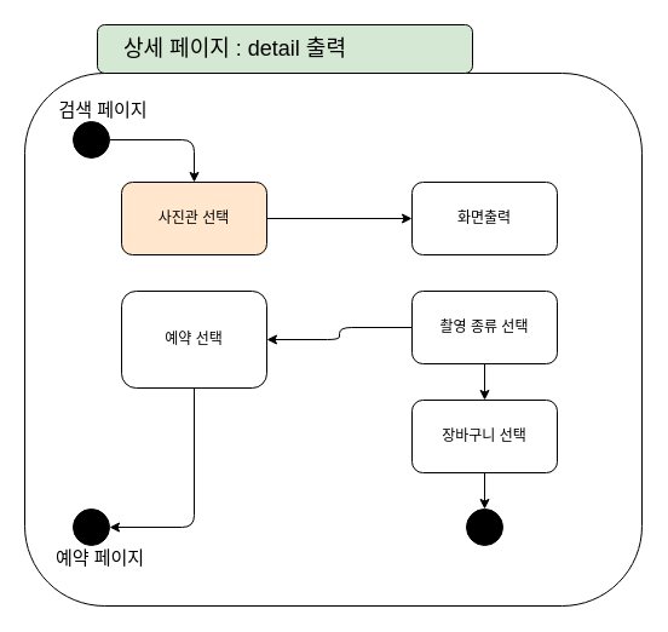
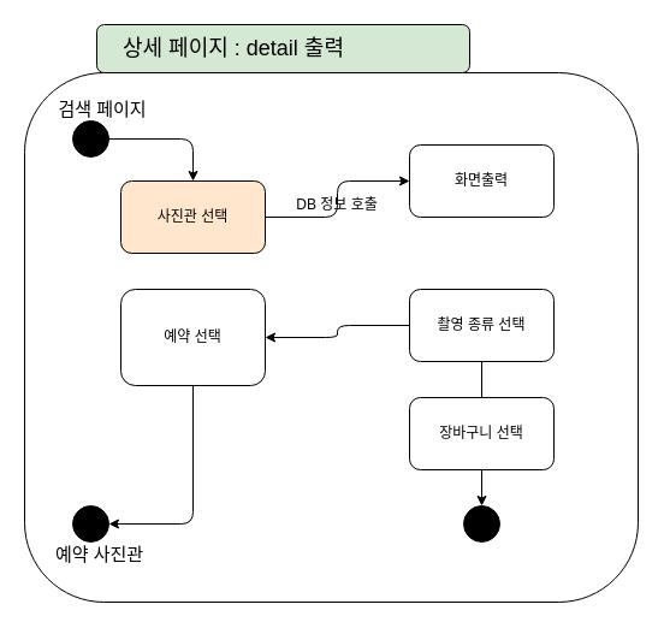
  <mxCell id="0" />
  <mxCell id="1" parent="0" />
  <mxCell id="2" value="" style="whiteSpace=wrap;html=1;rounded=1;" parent="1" vertex="1"><mxGeometry x="20" y="60" width="510" height="440" as="geometry" /></mxCell>
  <mxCell id="3" value="" style="edgeStyle=orthogonalEdgeStyle;orthogonalLoop=1;jettySize=auto;html=1;" parent="1" source="4" target="7" edge="1"><mxGeometry relative="1" as="geometry" /></mxCell>
  <mxCell id="4" value="" style="ellipse;whiteSpace=wrap;html=1;aspect=fixed;rounded=1;fillColor=#000000;" parent="1" vertex="1"><mxGeometry x="60" y="100" width="30" height="30" as="geometry" /></mxCell>
  <mxCell id="5" value="&lt;span style=&quot;font-size: 15px&quot;&gt;검색 페이지&lt;/span&gt;" style="text;html=1;strokeColor=none;fillColor=none;align=center;verticalAlign=middle;whiteSpace=wrap;rounded=1;" parent="1" vertex="1"><mxGeometry x="40" y="80" width="90" height="20" as="geometry" /></mxCell>
  <mxCell id="6" value="" style="edgeStyle=orthogonalEdgeStyle;orthogonalLoop=1;jettySize=auto;html=1;" parent="1" source="7" target="8" edge="1"><mxGeometry relative="1" as="geometry" /></mxCell>
  <mxCell id="7" value="사진관 선택" style="whiteSpace=wrap;html=1;rounded=1;fillColor=#ffe6cc;" parent="1" vertex="1"><mxGeometry x="100" y="150" width="120" height="60" as="geometry" /></mxCell>
- <mxCell id="8" value="화면출력" style="whiteSpace=wrap;html=1;rounded=1;" parent="1" vertex="1"><mxGeometry x="340" y="150" width="120" height="60" as="geometry" /></mxCell>
+ <mxCell id="8" value="화면출력" style="whiteSpace=wrap;html=1;rounded=1;" parent="1" vertex="1"><mxGeometry x="340" y="120" width="120" height="60" as="geometry" /></mxCell>
  <mxCell id="9" value="" style="ellipse;whiteSpace=wrap;html=1;aspect=fixed;rounded=1;fillColor=#000000;" parent="1" vertex="1"><mxGeometry x="60" y="420" width="30" height="30" as="geometry" /></mxCell>
- <mxCell id="10" value="&lt;span style=&quot;font-size: 15px&quot;&gt;예약 페이지&lt;/span&gt;" style="text;html=1;strokeColor=none;fillColor=none;align=center;verticalAlign=middle;whiteSpace=wrap;rounded=1;" parent="1" vertex="1"><mxGeometry x="35" y="450" width="95" height="20" as="geometry" /></mxCell>
+ <mxCell id="10" value="&lt;span style=&quot;font-size: 15px&quot;&gt;예약 사진관&lt;/span&gt;" style="text;html=1;strokeColor=none;fillColor=none;align=center;verticalAlign=middle;whiteSpace=wrap;rounded=1;" parent="1" vertex="1"><mxGeometry x="35" y="450" width="95" height="20" as="geometry" /></mxCell>
  <mxCell id="11" value="&lt;span style=&quot;font-size: 18px&quot;&gt;&amp;nbsp; &amp;nbsp; 상세 페이지 : detail 출력&lt;/span&gt;" style="whiteSpace=wrap;html=1;align=left;rounded=1;fillColor=#d5e8d4;" parent="1" vertex="1"><mxGeometry x="80" y="20" width="310" height="40" as="geometry" /></mxCell>
  <mxCell id="12" value="" style="edgeStyle=orthogonalEdgeStyle;orthogonalLoop=1;jettySize=auto;html=1;" parent="1" source="13" target="15" edge="1"><mxGeometry relative="1" as="geometry" /></mxCell>
  <mxCell id="13" value="촬영 종류 선택" style="whiteSpace=wrap;html=1;rounded=1;" parent="1" vertex="1"><mxGeometry x="340" y="240" width="120" height="60" as="geometry" /></mxCell>
  <mxCell id="14" value="" style="edgeStyle=orthogonalEdgeStyle;orthogonalLoop=1;jettySize=auto;html=1;entryX=1;entryY=0.5;entryDx=0;entryDy=0;exitX=0.5;exitY=1;exitDx=0;exitDy=0;" parent="1" source="15" target="9" edge="1"><mxGeometry relative="1" as="geometry"><mxPoint x="200" y="440" as="targetPoint" /></mxGeometry></mxCell>
  <mxCell id="15" value="예약 선택" style="whiteSpace=wrap;html=1;rounded=1;" parent="1" vertex="1"><mxGeometry x="100" y="240" width="120" height="80" as="geometry" /></mxCell>
- <mxCell id="17" value="" style="endArrow=classic;html=1;exitX=0.5;exitY=1;exitDx=0;exitDy=0;" edge="1" parent="1" source="13" target="18"><mxGeometry width="50" height="50" relative="1" as="geometry"><mxPoint x="390" y="380" as="sourcePoint" /><mxPoint x="440" y="330" as="targetPoint" /></mxGeometry></mxCell>
+ <mxCell id="16" value="DB 정보 호출" style="text;html=1;strokeColor=none;fillColor=none;align=center;verticalAlign=middle;whiteSpace=wrap;rounded=0;" parent="1" vertex="1"><mxGeometry x="230" y="160" width="100" height="20" as="geometry" /></mxCell>
+ <mxCell id="17" value="" style="endArrow=none;html=1;exitX=0.5;exitY=1;exitDx=0;exitDy=0;" edge="1" parent="1" source="13" target="18"><mxGeometry width="50" height="50" relative="1" as="geometry"><mxPoint x="390" y="380" as="sourcePoint" /><mxPoint x="440" y="330" as="targetPoint" /></mxGeometry></mxCell>
  <mxCell id="18" value="장바구니 선택" style="whiteSpace=wrap;html=1;rounded=1;" vertex="1" parent="1"><mxGeometry x="340" y="330" width="120" height="60" as="geometry" /></mxCell>
  <mxCell id="19" value="" style="ellipse;whiteSpace=wrap;html=1;aspect=fixed;rounded=1;fillColor=#000000;" vertex="1" parent="1"><mxGeometry x="385" y="420" width="30" height="30" as="geometry" /></mxCell>
  <mxCell id="20" value="" style="endArrow=classic;html=1;exitX=0.5;exitY=1;exitDx=0;exitDy=0;entryX=0.5;entryY=0;entryDx=0;entryDy=0;" edge="1" parent="1" source="18" target="19"><mxGeometry width="50" height="50" relative="1" as="geometry"><mxPoint x="410" y="310" as="sourcePoint" /><mxPoint x="410" y="340" as="targetPoint" /></mxGeometry></mxCell>
